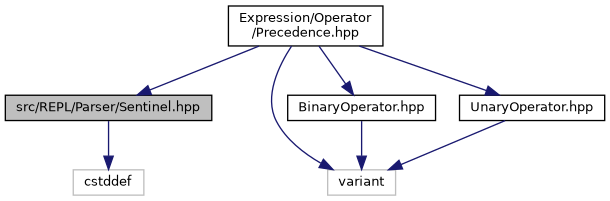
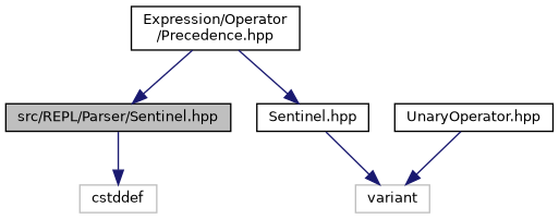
  digraph {
    node [color=black fillcolor=white fontname=Helvetica fontsize=10 shape=record style=filled]
    edge [color=midnightblue fontname=Helvetica fontsize=10 labelfontname=Helvetica labelfontsize=10 style=solid]
    n1 [fillcolor=grey75 fontcolor=black height=0.2 label="src/REPL/Parser/Sentinel.hpp" width=0.4]
    n2 [color=grey75 height=0.2 label=cstddef width=0.4]
    n3 [height=0.2 label="Expression/Operator\l/Precedence.hpp" width=0.4]
    n4 [color=grey75 height=0.2 label=variant width=0.4]
-   n5 [height=0.2 label="BinaryOperator.hpp" width=0.4]
+   n5 [height=0.2 label="Sentinel.hpp" width=0.4]
    n6 [height=0.2 label="UnaryOperator.hpp" width=0.4]
    n1 -> n2
    n3 -> n1
-   n3 -> n4
    n3 -> n5
-   n3 -> n6
    n5 -> n4
    n6 -> n4
  }
